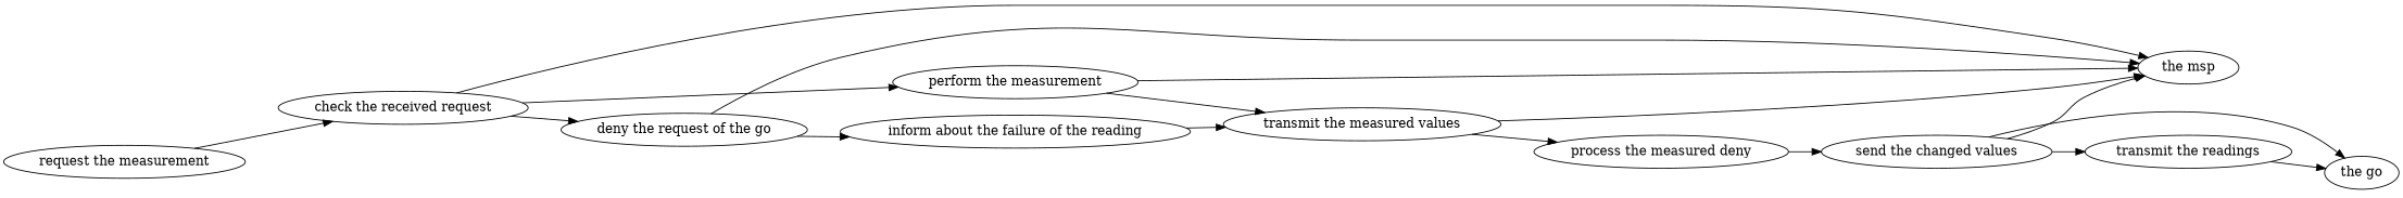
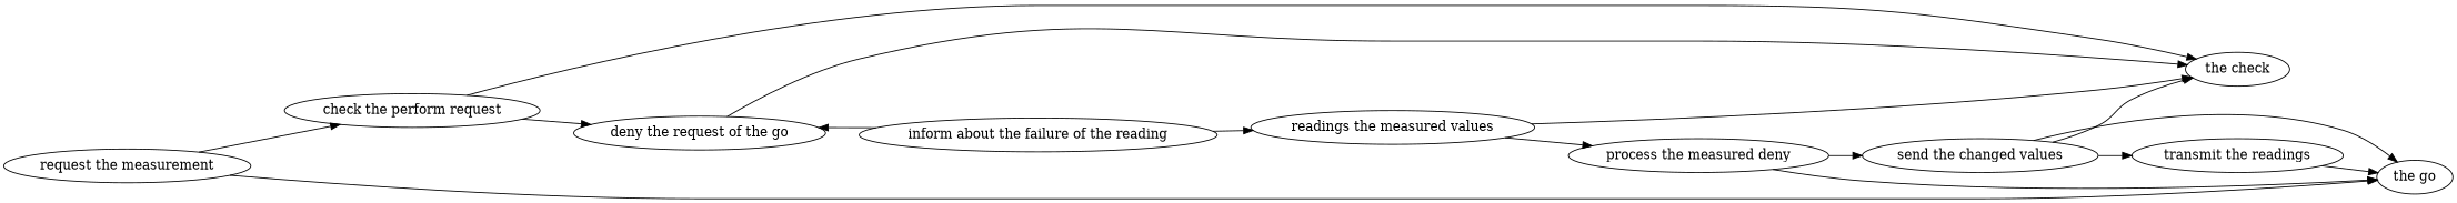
  strict digraph {
    rankdir=LR
    edge [attrs="{'type': 'flow', 'label': 'flow'}"]
    n1 [attrs="{'type': 'Activity', 'label': 'request the measurements'}" label="request the measurement"]
-   "check the received request" [attrs="{'type': 'Activity', 'label': 'check the received request'}"]
+   "check the received request" [attrs="{'type': 'Activity', 'label': 'check the received request'}" label="check the perform request"]
    "the go" [attrs="{'type': 'Actor', 'label': 'the go'}"]
    "deny the request of the go" [attrs="{'type': 'Activity', 'label': 'deny the request of the go'}"]
-   "perform the measurement" [attrs="{'type': 'Activity', 'label': 'perform the measurement'}"]
-   "the msp" [attrs="{'type': 'Actor', 'label': 'the msp'}"]
+   "the msp" [attrs="{'type': 'Actor', 'label': 'the msp'}" label="the check"]
    "inform about the failure of the reading" [attrs="{'type': 'Activity', 'label': 'inform about the failure of the reading'}"]
-   "transmit the measured values" [attrs="{'type': 'Activity', 'label': 'transmit the measured values'}"]
+   "transmit the measured values" [attrs="{'type': 'Activity', 'label': 'transmit the measured values'}" label="readings the measured values"]
    n9 [attrs="{'type': 'Activity', 'label': 'process the measured values'}" label="process the measured deny"]
    "send the changed values" [attrs="{'type': 'Activity', 'label': 'send the changed values'}"]
    "transmit the readings" [attrs="{'type': 'Activity', 'label': 'transmit the readings'}"]
    n1 -> "check the received request"
+   n1 -> "the go" [attrs="{'type': 'actor performer', 'label': 'actor performer'}"]
    "check the received request" -> "deny the request of the go"
-   "check the received request" -> "perform the measurement"
    "check the received request" -> "the msp" [attrs="{'type': 'actor performer', 'label': 'actor performer'}"]
    "deny the request of the go" -> "the msp" [attrs="{'type': 'actor performer', 'label': 'actor performer'}"]
-   "deny the request of the go" -> "inform about the failure of the reading"
-   "perform the measurement" -> "the msp" [attrs="{'type': 'actor performer', 'label': 'actor performer'}"]
-   "perform the measurement" -> "transmit the measured values"
+   "inform about the failure of the reading" -> "deny the request of the go"
    "inform about the failure of the reading" -> "transmit the measured values"
    "transmit the measured values" -> "the msp" [attrs="{'type': 'actor performer', 'label': 'actor performer'}"]
    "transmit the measured values" -> n9
+   n9 -> "the go" [attrs="{'type': 'actor performer', 'label': 'actor performer'}"]
    n9 -> "send the changed values"
    "send the changed values" -> "the go" [attrs="{'type': 'actor performer', 'label': 'actor performer'}"]
    "send the changed values" -> "the msp" [attrs="{'type': 'actor performer', 'label': 'actor performer'}"]
    "send the changed values" -> "transmit the readings"
    "transmit the readings" -> "the go" [attrs="{'type': 'actor performer', 'label': 'actor performer'}"]
  }
